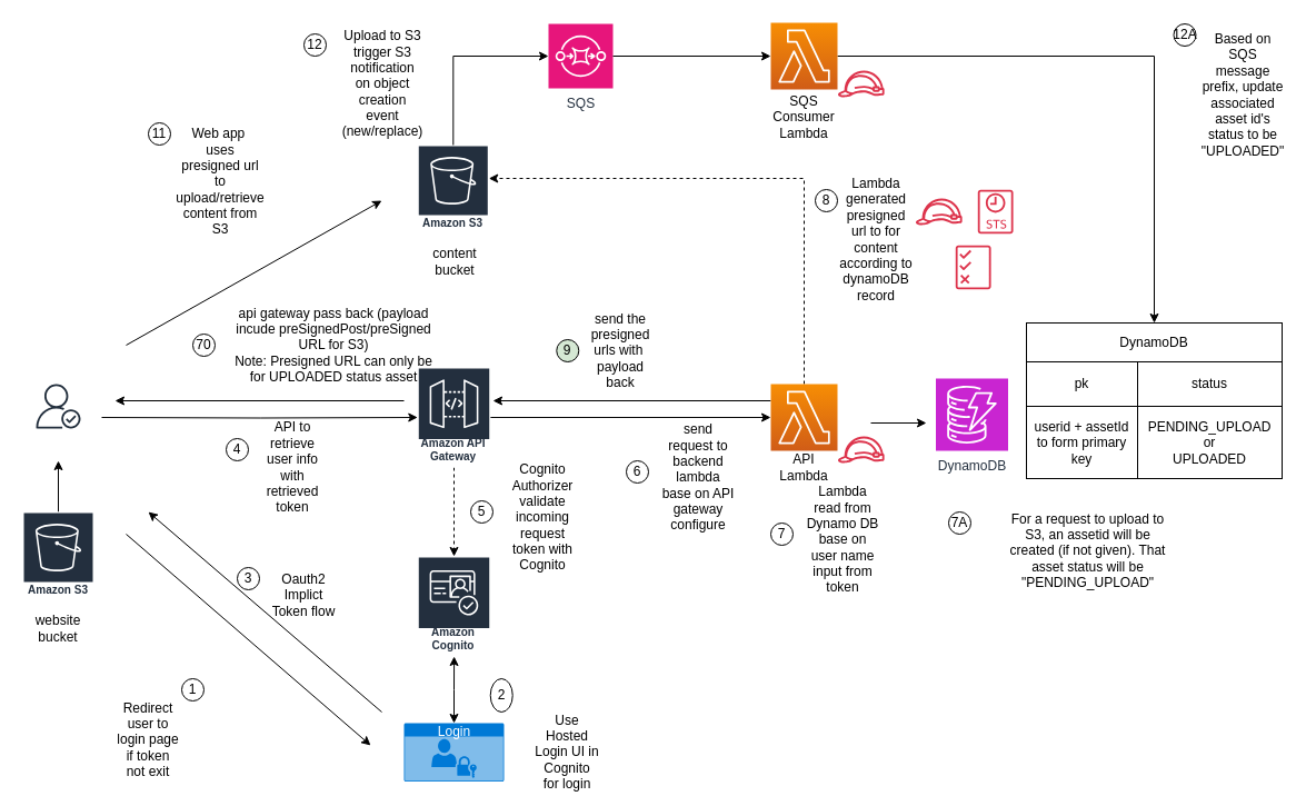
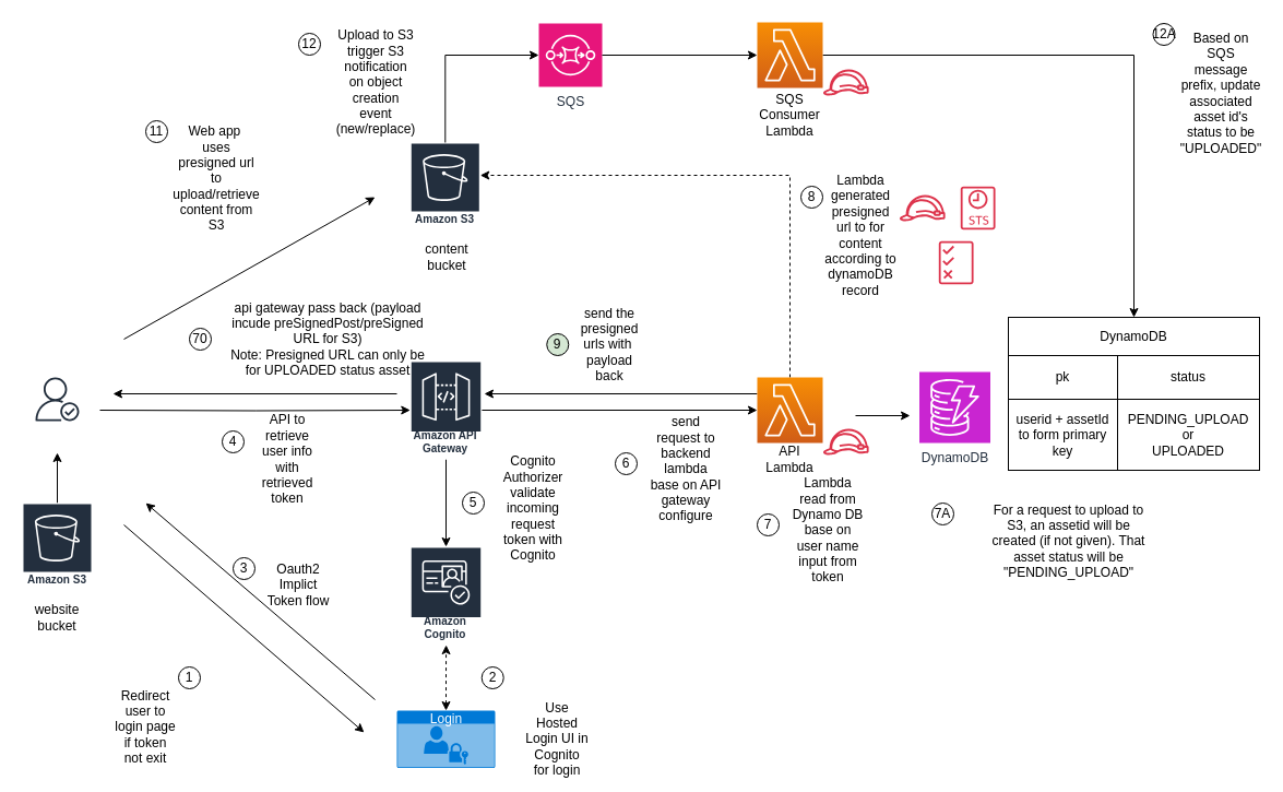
  <mxCell id="0" />
  <mxCell id="1" parent="0" />
- <mxCell id="2" value="" style="edgeStyle=orthogonalEdgeStyle;rounded=0;orthogonalLoop=1;jettySize=auto;html=1;dashed=1;" parent="1" source="4" target="8" edge="1"><mxGeometry relative="1" as="geometry" /></mxCell>
+ <mxCell id="2" value="" style="edgeStyle=orthogonalEdgeStyle;rounded=0;orthogonalLoop=1;jettySize=auto;html=1;" parent="1" source="4" target="8" edge="1"><mxGeometry relative="1" as="geometry" /></mxCell>
  <mxCell id="3" style="edgeStyle=orthogonalEdgeStyle;rounded=0;orthogonalLoop=1;jettySize=auto;html=1;entryX=0;entryY=0.5;entryDx=0;entryDy=0;entryPerimeter=0;" parent="1" source="4" target="7" edge="1"><mxGeometry relative="1" as="geometry"><mxPoint x="575.28" y="377" as="targetPoint" /></mxGeometry></mxCell>
  <mxCell id="4" value="Amazon API Gateway" style="sketch=0;outlineConnect=0;fontColor=#232F3E;gradientColor=none;strokeColor=#ffffff;fillColor=#232F3E;dashed=0;verticalLabelPosition=middle;verticalAlign=bottom;align=center;html=1;whiteSpace=wrap;fontSize=10;fontStyle=1;spacing=3;shape=mxgraph.aws4.productIcon;prIcon=mxgraph.aws4.api_gateway;" parent="1" vertex="1"><mxGeometry x="375.28" y="330" width="65.45" height="90" as="geometry" /></mxCell>
  <mxCell id="5" style="edgeStyle=orthogonalEdgeStyle;rounded=0;orthogonalLoop=1;jettySize=auto;html=1;exitX=0;exitY=0.25;exitDx=0;exitDy=0;exitPerimeter=0;startArrow=none;startFill=0;endArrow=classic;endFill=1;" parent="1" source="7" edge="1"><mxGeometry relative="1" as="geometry"><mxPoint x="443" y="360" as="targetPoint" /></mxGeometry></mxCell>
  <mxCell id="6" style="edgeStyle=orthogonalEdgeStyle;rounded=0;orthogonalLoop=1;jettySize=auto;html=1;exitX=0.5;exitY=0;exitDx=0;exitDy=0;exitPerimeter=0;dashed=1;" edge="1" parent="1" source="7" target="9"><mxGeometry relative="1" as="geometry"><Array as="points"><mxPoint x="723" y="160" /></Array></mxGeometry></mxCell>
  <mxCell id="7" value="" style="sketch=0;points=[[0,0,0],[0.25,0,0],[0.5,0,0],[0.75,0,0],[1,0,0],[0,1,0],[0.25,1,0],[0.5,1,0],[0.75,1,0],[1,1,0],[0,0.25,0],[0,0.5,0],[0,0.75,0],[1,0.25,0],[1,0.5,0],[1,0.75,0]];outlineConnect=0;fontColor=#232F3E;gradientColor=#F78E04;gradientDirection=north;fillColor=#D05C17;strokeColor=#ffffff;dashed=0;verticalLabelPosition=bottom;verticalAlign=top;align=center;html=1;fontSize=12;fontStyle=0;aspect=fixed;shape=mxgraph.aws4.resourceIcon;resIcon=mxgraph.aws4.lambda;" parent="1" vertex="1"><mxGeometry x="693" y="345" width="60" height="60" as="geometry" /></mxCell>
  <mxCell id="8" value="Amazon Cognito" style="sketch=0;outlineConnect=0;fontColor=#232F3E;gradientColor=none;strokeColor=#ffffff;fillColor=#232F3E;dashed=0;verticalLabelPosition=middle;verticalAlign=bottom;align=center;html=1;whiteSpace=wrap;fontSize=10;fontStyle=1;spacing=3;shape=mxgraph.aws4.productIcon;prIcon=mxgraph.aws4.cognito;" parent="1" vertex="1"><mxGeometry x="375.28" y="500" width="65.45" height="90" as="geometry" /></mxCell>
  <mxCell id="9" value="Amazon S3" style="sketch=0;outlineConnect=0;fontColor=#232F3E;gradientColor=none;strokeColor=#ffffff;fillColor=#232F3E;dashed=0;verticalLabelPosition=middle;verticalAlign=bottom;align=center;html=1;whiteSpace=wrap;fontSize=10;fontStyle=1;spacing=3;shape=mxgraph.aws4.productIcon;prIcon=mxgraph.aws4.s3;" parent="1" vertex="1"><mxGeometry x="375.28" y="130" width="64" height="80" as="geometry" /></mxCell>
  <mxCell id="10" style="edgeStyle=orthogonalEdgeStyle;rounded=0;orthogonalLoop=1;jettySize=auto;html=1;" parent="1" target="4" edge="1"><mxGeometry relative="1" as="geometry"><mxPoint x="293" y="369" as="targetPoint" /><mxPoint x="91" y="375" as="sourcePoint" /></mxGeometry></mxCell>
  <mxCell id="11" value="4" style="ellipse;whiteSpace=wrap;html=1;aspect=fixed;" parent="1" vertex="1"><mxGeometry x="203" y="394" width="20" height="20" as="geometry" /></mxCell>
- <mxCell id="12" value="" style="edgeStyle=orthogonalEdgeStyle;rounded=0;orthogonalLoop=1;jettySize=auto;html=1;startArrow=classic;startFill=1;" parent="1" source="13" target="8" edge="1"><mxGeometry relative="1" as="geometry" /></mxCell>
+ <mxCell id="12" value="" style="edgeStyle=orthogonalEdgeStyle;rounded=0;orthogonalLoop=1;jettySize=auto;html=1;startArrow=classic;startFill=1;dashed=1;" parent="1" source="13" target="8" edge="1"><mxGeometry relative="1" as="geometry" /></mxCell>
  <mxCell id="13" value="Login" style="html=1;strokeColor=none;fillColor=#0079D6;labelPosition=center;verticalLabelPosition=middle;verticalAlign=top;align=center;fontSize=12;outlineConnect=0;spacingTop=-6;fontColor=#FFFFFF;sketch=0;shape=mxgraph.sitemap.login;" parent="1" vertex="1"><mxGeometry x="363" y="650" width="90" height="52.5" as="geometry" /></mxCell>
  <mxCell id="14" value="1" style="ellipse;whiteSpace=wrap;html=1;aspect=fixed;" parent="1" vertex="1"><mxGeometry x="163" y="610" width="20" height="20" as="geometry" /></mxCell>
  <mxCell id="15" value="3" style="ellipse;whiteSpace=wrap;html=1;aspect=fixed;" parent="1" vertex="1"><mxGeometry x="213" y="510" width="20" height="20" as="geometry" /></mxCell>
- <mxCell id="16" value="2" style="ellipse;whiteSpace=wrap;html=1;aspect=fixed;" parent="1" vertex="1"><mxGeometry x="440.73" y="610" width="20" height="30" as="geometry" /></mxCell>
+ <mxCell id="16" value="2" style="ellipse;whiteSpace=wrap;html=1;aspect=fixed;" parent="1" vertex="1"><mxGeometry x="440.73" y="610" width="20" height="20" as="geometry" /></mxCell>
  <mxCell id="17" value="Use Hosted Login UI in Cognito for login" style="text;html=1;strokeColor=none;fillColor=none;align=center;verticalAlign=middle;whiteSpace=wrap;rounded=0;" parent="1" vertex="1"><mxGeometry x="480.28" y="661" width="60" height="30" as="geometry" /></mxCell>
  <mxCell id="18" value="Redirect user to login page if token not exit" style="text;html=1;strokeColor=none;fillColor=none;align=center;verticalAlign=middle;whiteSpace=wrap;rounded=0;" parent="1" vertex="1"><mxGeometry x="103" y="650" width="60" height="30" as="geometry" /></mxCell>
  <mxCell id="19" value="Oauth2 Implict Token flow" style="text;html=1;strokeColor=none;fillColor=none;align=center;verticalAlign=middle;whiteSpace=wrap;rounded=0;" parent="1" vertex="1"><mxGeometry x="243" y="520" width="60" height="30" as="geometry" /></mxCell>
  <mxCell id="20" value="API to retrieve user info with retrieved token" style="text;html=1;strokeColor=none;fillColor=none;align=center;verticalAlign=middle;whiteSpace=wrap;rounded=0;" parent="1" vertex="1"><mxGeometry x="233" y="405" width="60" height="30" as="geometry" /></mxCell>
  <mxCell id="21" value="Cognito Authorizer validate incoming request token with Cognito" style="text;html=1;strokeColor=none;fillColor=none;align=center;verticalAlign=middle;whiteSpace=wrap;rounded=0;" parent="1" vertex="1"><mxGeometry x="453" y="450" width="70" height="30" as="geometry" /></mxCell>
  <mxCell id="22" value="5" style="ellipse;whiteSpace=wrap;html=1;aspect=fixed;" parent="1" vertex="1"><mxGeometry x="423" y="450" width="20" height="20" as="geometry" /></mxCell>
  <mxCell id="23" value="send request to backend lambda base on API gateway configure" style="text;html=1;strokeColor=none;fillColor=none;align=center;verticalAlign=middle;whiteSpace=wrap;rounded=0;" parent="1" vertex="1"><mxGeometry x="593" y="414" width="70" height="30" as="geometry" /></mxCell>
  <mxCell id="24" value="6" style="ellipse;whiteSpace=wrap;html=1;aspect=fixed;" parent="1" vertex="1"><mxGeometry x="563" y="414" width="20" height="20" as="geometry" /></mxCell>
  <mxCell id="25" value="Lambda read from Dynamo DB base on user name input from token" style="text;html=1;strokeColor=none;fillColor=none;align=center;verticalAlign=middle;whiteSpace=wrap;rounded=0;" parent="1" vertex="1"><mxGeometry x="723" y="470" width="70" height="30" as="geometry" /></mxCell>
  <mxCell id="26" value="7" style="ellipse;whiteSpace=wrap;html=1;aspect=fixed;" parent="1" vertex="1"><mxGeometry x="693" y="470" width="20" height="20" as="geometry" /></mxCell>
  <mxCell id="27" value="" style="edgeStyle=orthogonalEdgeStyle;rounded=0;orthogonalLoop=1;jettySize=auto;html=1;startArrow=none;startFill=0;endArrow=classic;endFill=1;" parent="1" source="28" edge="1"><mxGeometry relative="1" as="geometry"><mxPoint x="52" y="414" as="targetPoint" /></mxGeometry></mxCell>
  <mxCell id="28" value="Amazon S3" style="sketch=0;outlineConnect=0;fontColor=#232F3E;gradientColor=none;strokeColor=#ffffff;fillColor=#232F3E;dashed=0;verticalLabelPosition=middle;verticalAlign=bottom;align=center;html=1;whiteSpace=wrap;fontSize=10;fontStyle=1;spacing=3;shape=mxgraph.aws4.productIcon;prIcon=mxgraph.aws4.s3;" parent="1" vertex="1"><mxGeometry x="20" y="460" width="64" height="80" as="geometry" /></mxCell>
  <mxCell id="29" value="website bucket" style="text;html=1;strokeColor=none;fillColor=none;align=center;verticalAlign=middle;whiteSpace=wrap;rounded=0;" parent="1" vertex="1"><mxGeometry x="22" y="550" width="60" height="30" as="geometry" /></mxCell>
  <mxCell id="30" value="content bucket" style="text;html=1;strokeColor=none;fillColor=none;align=center;verticalAlign=middle;whiteSpace=wrap;rounded=0;" parent="1" vertex="1"><mxGeometry x="379.28" y="220" width="60" height="30" as="geometry" /></mxCell>
  <mxCell id="31" value="Lambda generated presigned url to for content according to dynamoDB record" style="text;html=1;strokeColor=none;fillColor=none;align=center;verticalAlign=middle;whiteSpace=wrap;rounded=0;" parent="1" vertex="1"><mxGeometry x="753" y="200" width="70" height="30" as="geometry" /></mxCell>
  <mxCell id="32" value="8" style="ellipse;whiteSpace=wrap;html=1;aspect=fixed;" parent="1" vertex="1"><mxGeometry x="733" y="170" width="20" height="20" as="geometry" /></mxCell>
  <mxCell id="33" value="Web app&amp;nbsp; uses presigned url to upload/retrieve content from S3" style="text;html=1;strokeColor=none;fillColor=none;align=center;verticalAlign=middle;whiteSpace=wrap;rounded=0;" parent="1" vertex="1"><mxGeometry x="163" y="148" width="70" height="30" as="geometry" /></mxCell>
  <mxCell id="34" value="11" style="ellipse;whiteSpace=wrap;html=1;aspect=fixed;" parent="1" vertex="1"><mxGeometry x="133" y="110" width="20" height="20" as="geometry" /></mxCell>
  <mxCell id="35" value="send the presigned urls with&amp;nbsp; payload back" style="text;html=1;strokeColor=none;fillColor=none;align=center;verticalAlign=middle;whiteSpace=wrap;rounded=0;" parent="1" vertex="1"><mxGeometry x="523" y="300" width="70" height="30" as="geometry" /></mxCell>
  <mxCell id="36" value="9" style="ellipse;whiteSpace=wrap;html=1;aspect=fixed;fillColor=#d5e8d4;" parent="1" vertex="1"><mxGeometry x="500.28" y="305" width="20" height="20" as="geometry" /></mxCell>
  <mxCell id="37" style="edgeStyle=orthogonalEdgeStyle;rounded=0;orthogonalLoop=1;jettySize=auto;html=1;exitX=0;exitY=0.25;exitDx=0;exitDy=0;exitPerimeter=0;startArrow=none;startFill=0;endArrow=classic;endFill=1;" parent="1" edge="1"><mxGeometry relative="1" as="geometry"><mxPoint x="103" y="360" as="targetPoint" /><mxPoint x="363" y="360" as="sourcePoint" /></mxGeometry></mxCell>
  <mxCell id="38" value="api gateway pass back (payload incude preSignedPost/preSigned URL for S3)&lt;br&gt;Note: Presigned URL can only be for UPLOADED status asset" style="text;html=1;strokeColor=none;fillColor=none;align=center;verticalAlign=middle;whiteSpace=wrap;rounded=0;" parent="1" vertex="1"><mxGeometry x="203" y="300" width="193.72" height="20" as="geometry" /></mxCell>
  <mxCell id="39" value="70" style="ellipse;whiteSpace=wrap;html=1;aspect=fixed;" parent="1" vertex="1"><mxGeometry x="173" y="300" width="20" height="20" as="geometry" /></mxCell>
  <mxCell id="40" value="" style="endArrow=classic;html=1;rounded=0;" edge="1" parent="1"><mxGeometry width="50" height="50" relative="1" as="geometry"><mxPoint x="113" y="310" as="sourcePoint" /><mxPoint x="343" y="180" as="targetPoint" /></mxGeometry></mxCell>
  <mxCell id="41" value="" style="endArrow=classic;html=1;rounded=0;" edge="1" parent="1"><mxGeometry width="50" height="50" relative="1" as="geometry"><mxPoint x="113" y="480" as="sourcePoint" /><mxPoint x="333" y="670" as="targetPoint" /></mxGeometry></mxCell>
  <mxCell id="42" value="" style="endArrow=classic;html=1;rounded=0;" edge="1" parent="1"><mxGeometry width="50" height="50" relative="1" as="geometry"><mxPoint x="343" y="640" as="sourcePoint" /><mxPoint x="133" y="460" as="targetPoint" /></mxGeometry></mxCell>
  <mxCell id="43" value="" style="endArrow=classic;html=1;rounded=0;" edge="1" parent="1"><mxGeometry width="50" height="50" relative="1" as="geometry"><mxPoint x="783" y="380" as="sourcePoint" /><mxPoint x="833" y="380" as="targetPoint" /></mxGeometry></mxCell>
  <mxCell id="44" value="DynamoDB" style="rounded=0;whiteSpace=wrap;html=1;" vertex="1" parent="1"><mxGeometry x="923" y="290" width="230" height="35" as="geometry" /></mxCell>
  <mxCell id="45" value="userid + assetId to form primary key" style="rounded=0;whiteSpace=wrap;html=1;" vertex="1" parent="1"><mxGeometry x="923" y="365" width="100" height="65" as="geometry" /></mxCell>
  <mxCell id="46" value="PENDING_UPLOAD&lt;br&gt;or&lt;br&gt;UPLOADED" style="rounded=0;whiteSpace=wrap;html=1;" vertex="1" parent="1"><mxGeometry x="1023" y="365" width="130" height="65" as="geometry" /></mxCell>
  <mxCell id="47" value="pk" style="rounded=0;whiteSpace=wrap;html=1;" vertex="1" parent="1"><mxGeometry x="923" y="325" width="100" height="40" as="geometry" /></mxCell>
  <mxCell id="48" value="status" style="rounded=0;whiteSpace=wrap;html=1;" vertex="1" parent="1"><mxGeometry x="1023" y="325" width="130" height="40" as="geometry" /></mxCell>
  <mxCell id="49" value="For a request to upload to S3, an assetid will be created (if not given). That asset status will be &quot;PENDING_UPLOAD&quot;" style="text;html=1;strokeColor=none;fillColor=none;align=center;verticalAlign=middle;whiteSpace=wrap;rounded=0;" vertex="1" parent="1"><mxGeometry x="900.5" y="480" width="155" height="30" as="geometry" /></mxCell>
  <mxCell id="50" value="7A" style="ellipse;whiteSpace=wrap;html=1;aspect=fixed;" vertex="1" parent="1"><mxGeometry x="853" y="460" width="20" height="20" as="geometry" /></mxCell>
  <mxCell id="51" style="edgeStyle=orthogonalEdgeStyle;rounded=0;orthogonalLoop=1;jettySize=auto;html=1;exitX=1;exitY=0.5;exitDx=0;exitDy=0;exitPerimeter=0;entryX=0.5;entryY=0;entryDx=0;entryDy=0;" edge="1" parent="1" source="52" target="44"><mxGeometry relative="1" as="geometry" /></mxCell>
  <mxCell id="52" value="" style="sketch=0;points=[[0,0,0],[0.25,0,0],[0.5,0,0],[0.75,0,0],[1,0,0],[0,1,0],[0.25,1,0],[0.5,1,0],[0.75,1,0],[1,1,0],[0,0.25,0],[0,0.5,0],[0,0.75,0],[1,0.25,0],[1,0.5,0],[1,0.75,0]];outlineConnect=0;fontColor=#232F3E;gradientColor=#F78E04;gradientDirection=north;fillColor=#D05C17;strokeColor=#ffffff;dashed=0;verticalLabelPosition=bottom;verticalAlign=top;align=center;html=1;fontSize=12;fontStyle=0;aspect=fixed;shape=mxgraph.aws4.resourceIcon;resIcon=mxgraph.aws4.lambda;" vertex="1" parent="1"><mxGeometry x="693" y="20" width="60" height="60" as="geometry" /></mxCell>
  <mxCell id="53" value="API Lambda" style="text;html=1;align=center;verticalAlign=middle;whiteSpace=wrap;rounded=0;" vertex="1" parent="1"><mxGeometry x="693" y="405" width="60" height="30" as="geometry" /></mxCell>
  <mxCell id="54" value="SQS Consumer Lambda" style="text;html=1;align=center;verticalAlign=middle;whiteSpace=wrap;rounded=0;" vertex="1" parent="1"><mxGeometry x="693" y="90" width="60" height="30" as="geometry" /></mxCell>
  <mxCell id="55" value="" style="sketch=0;outlineConnect=0;fontColor=#232F3E;gradientColor=none;fillColor=#232F3D;strokeColor=none;dashed=0;verticalLabelPosition=bottom;verticalAlign=top;align=center;html=1;fontSize=12;fontStyle=0;aspect=fixed;pointerEvents=1;shape=mxgraph.aws4.authenticated_user;" vertex="1" parent="1"><mxGeometry x="32" y="345" width="40" height="40" as="geometry" /></mxCell>
  <mxCell id="56" value="DynamoDB" style="sketch=0;points=[[0,0,0],[0.25,0,0],[0.5,0,0],[0.75,0,0],[1,0,0],[0,1,0],[0.25,1,0],[0.5,1,0],[0.75,1,0],[1,1,0],[0,0.25,0],[0,0.5,0],[0,0.75,0],[1,0.25,0],[1,0.5,0],[1,0.75,0]];outlineConnect=0;fontColor=#232F3E;fillColor=#C925D1;strokeColor=#ffffff;dashed=0;verticalLabelPosition=bottom;verticalAlign=top;align=center;html=1;fontSize=12;fontStyle=0;aspect=fixed;shape=mxgraph.aws4.resourceIcon;resIcon=mxgraph.aws4.dynamodb;" vertex="1" parent="1"><mxGeometry x="841.5" y="340" width="65" height="65" as="geometry" /></mxCell>
  <mxCell id="57" style="edgeStyle=orthogonalEdgeStyle;rounded=0;orthogonalLoop=1;jettySize=auto;html=1;entryX=0;entryY=0.5;entryDx=0;entryDy=0;entryPerimeter=0;" edge="1" parent="1" source="9" target="61"><mxGeometry relative="1" as="geometry"><Array as="points"><mxPoint x="407" y="50" /></Array></mxGeometry></mxCell>
  <mxCell id="58" value="" style="sketch=0;outlineConnect=0;fontColor=#232F3E;gradientColor=none;fillColor=#DD344C;strokeColor=none;dashed=0;verticalLabelPosition=bottom;verticalAlign=top;align=center;html=1;fontSize=12;fontStyle=0;aspect=fixed;pointerEvents=1;shape=mxgraph.aws4.role;" vertex="1" parent="1"><mxGeometry x="823" y="178" width="42.55" height="24" as="geometry" /></mxCell>
  <mxCell id="59" value="" style="sketch=0;outlineConnect=0;fontColor=#232F3E;gradientColor=none;fillColor=#DD344C;strokeColor=none;dashed=0;verticalLabelPosition=bottom;verticalAlign=top;align=center;html=1;fontSize=12;fontStyle=0;aspect=fixed;pointerEvents=1;shape=mxgraph.aws4.sts_alternate;" vertex="1" parent="1"><mxGeometry x="879.28" y="170" width="31.79" height="40" as="geometry" /></mxCell>
  <mxCell id="60" value="" style="sketch=0;outlineConnect=0;fontColor=#232F3E;gradientColor=none;fillColor=#DD344C;strokeColor=none;dashed=0;verticalLabelPosition=bottom;verticalAlign=top;align=center;html=1;fontSize=12;fontStyle=0;aspect=fixed;pointerEvents=1;shape=mxgraph.aws4.permissions;" vertex="1" parent="1"><mxGeometry x="859.28" y="220" width="31.79" height="40" as="geometry" /></mxCell>
  <mxCell id="61" value="SQS" style="sketch=0;points=[[0,0,0],[0.25,0,0],[0.5,0,0],[0.75,0,0],[1,0,0],[0,1,0],[0.25,1,0],[0.5,1,0],[0.75,1,0],[1,1,0],[0,0.25,0],[0,0.5,0],[0,0.75,0],[1,0.25,0],[1,0.5,0],[1,0.75,0]];outlineConnect=0;fontColor=#232F3E;fillColor=#E7157B;strokeColor=#ffffff;dashed=0;verticalLabelPosition=bottom;verticalAlign=top;align=center;html=1;fontSize=12;fontStyle=0;aspect=fixed;shape=mxgraph.aws4.resourceIcon;resIcon=mxgraph.aws4.sqs;" vertex="1" parent="1"><mxGeometry x="493" y="21" width="58" height="58" as="geometry" /></mxCell>
  <mxCell id="62" value="12" style="ellipse;whiteSpace=wrap;html=1;aspect=fixed;" vertex="1" parent="1"><mxGeometry x="273" y="30" width="20" height="20" as="geometry" /></mxCell>
  <mxCell id="63" value="Upload to S3 trigger S3 notification&lt;br&gt;on object creation event (new/replace)" style="text;html=1;strokeColor=none;fillColor=none;align=center;verticalAlign=middle;whiteSpace=wrap;rounded=0;" vertex="1" parent="1"><mxGeometry x="309.28" y="60" width="70" height="30" as="geometry" /></mxCell>
  <mxCell id="64" style="edgeStyle=orthogonalEdgeStyle;rounded=0;orthogonalLoop=1;jettySize=auto;html=1;entryX=0;entryY=0.5;entryDx=0;entryDy=0;entryPerimeter=0;" edge="1" parent="1" source="61" target="52"><mxGeometry relative="1" as="geometry" /></mxCell>
  <mxCell id="65" value="12A" style="ellipse;whiteSpace=wrap;html=1;aspect=fixed;" vertex="1" parent="1"><mxGeometry x="1055.5" y="21" width="20" height="20" as="geometry" /></mxCell>
  <mxCell id="66" value="" style="sketch=0;outlineConnect=0;fontColor=#232F3E;gradientColor=none;fillColor=#DD344C;strokeColor=none;dashed=0;verticalLabelPosition=bottom;verticalAlign=top;align=center;html=1;fontSize=12;fontStyle=0;aspect=fixed;pointerEvents=1;shape=mxgraph.aws4.role;" vertex="1" parent="1"><mxGeometry x="753" y="392" width="42.55" height="24" as="geometry" /></mxCell>
  <mxCell id="67" value="" style="sketch=0;outlineConnect=0;fontColor=#232F3E;gradientColor=none;fillColor=#DD344C;strokeColor=none;dashed=0;verticalLabelPosition=bottom;verticalAlign=top;align=center;html=1;fontSize=12;fontStyle=0;aspect=fixed;pointerEvents=1;shape=mxgraph.aws4.role;" vertex="1" parent="1"><mxGeometry x="753" y="63" width="42.55" height="24" as="geometry" /></mxCell>
  <mxCell id="68" value="Based on SQS message prefix, update associated asset id's status to be &quot;UPLOADED&quot;" style="text;html=1;strokeColor=none;fillColor=none;align=center;verticalAlign=middle;whiteSpace=wrap;rounded=0;" vertex="1" parent="1"><mxGeometry x="1083" y="70" width="70" height="30" as="geometry" /></mxCell>
